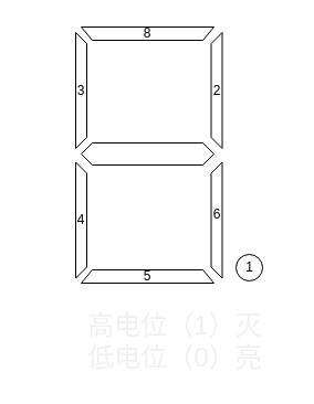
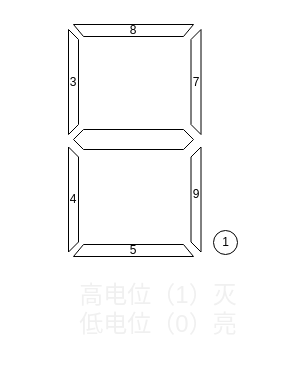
  <mxCell id="0" />
  <mxCell id="1" parent="0" />
  <mxCell id="2" value="" style="shape=trapezoid;perimeter=trapezoidPerimeter;whiteSpace=wrap;html=1;fixedSize=1;size=10;rotation=-180;" parent="1" vertex="1"><mxGeometry x="73" y="24" width="120" height="12" as="geometry" /></mxCell>
  <mxCell id="3" value="" style="shape=trapezoid;perimeter=trapezoidPerimeter;whiteSpace=wrap;html=1;fixedSize=1;size=10;rotation=90;" parent="1" vertex="1"><mxGeometry x="20.5" y="76.5" width="105" height="10" as="geometry" /></mxCell>
  <mxCell id="4" value="" style="shape=trapezoid;perimeter=trapezoidPerimeter;whiteSpace=wrap;html=1;fixedSize=1;size=10;rotation=90;" parent="1" vertex="1"><mxGeometry x="20.5" y="194" width="105" height="10" as="geometry" /></mxCell>
  <mxCell id="5" value="" style="shape=trapezoid;perimeter=trapezoidPerimeter;whiteSpace=wrap;html=1;fixedSize=1;size=10;rotation=-90;" parent="1" vertex="1"><mxGeometry x="143" y="76.5" width="105" height="10" as="geometry" /></mxCell>
  <mxCell id="6" value="" style="shape=trapezoid;perimeter=trapezoidPerimeter;whiteSpace=wrap;html=1;fixedSize=1;size=10;rotation=-90;" parent="1" vertex="1"><mxGeometry x="143" y="194" width="105" height="10" as="geometry" /></mxCell>
  <mxCell id="7" value="" style="shape=trapezoid;perimeter=trapezoidPerimeter;whiteSpace=wrap;html=1;fixedSize=1;size=10;rotation=0;" parent="1" vertex="1"><mxGeometry x="73" y="244" width="120" height="12" as="geometry" /></mxCell>
  <mxCell id="8" value="" style="shape=hexagon;perimeter=hexagonPerimeter2;whiteSpace=wrap;html=1;fixedSize=1;size=10;" parent="1" vertex="1"><mxGeometry x="73" y="129" width="120" height="20" as="geometry" /></mxCell>
  <mxCell id="9" value="" style="ellipse;whiteSpace=wrap;html=1;aspect=fixed;" parent="1" vertex="1"><mxGeometry x="213" y="230" width="24" height="24" as="geometry" /></mxCell>
  <mxCell id="10" value="1" style="text;html=1;strokeColor=none;fillColor=none;align=center;verticalAlign=middle;whiteSpace=wrap;rounded=0;" parent="1" vertex="1"><mxGeometry x="208" y="232" width="35" height="20" as="geometry" /></mxCell>
  <mxCell id="11" value="8" style="text;html=1;strokeColor=none;fillColor=none;align=center;verticalAlign=middle;whiteSpace=wrap;rounded=0;" parent="1" vertex="1"><mxGeometry x="113" y="20" width="40" height="20" as="geometry" /></mxCell>
- <mxCell id="12" value="2" style="text;html=1;strokeColor=none;fillColor=none;align=center;verticalAlign=middle;whiteSpace=wrap;rounded=0;" parent="1" vertex="1"><mxGeometry x="175.5" y="71.5" width="40" height="20" as="geometry" /></mxCell>
+ <mxCell id="12" value="7" style="text;html=1;strokeColor=none;fillColor=none;align=center;verticalAlign=middle;whiteSpace=wrap;rounded=0;" parent="1" vertex="1"><mxGeometry x="175.5" y="71.5" width="40" height="20" as="geometry" /></mxCell>
  <mxCell id="13" value="3" style="text;html=1;strokeColor=none;fillColor=none;align=center;verticalAlign=middle;whiteSpace=wrap;rounded=0;" parent="1" vertex="1"><mxGeometry x="53" y="71.5" width="40" height="20" as="geometry" /></mxCell>
  <mxCell id="14" value="4" style="text;html=1;strokeColor=none;fillColor=none;align=center;verticalAlign=middle;whiteSpace=wrap;rounded=0;" parent="1" vertex="1"><mxGeometry x="53" y="189" width="40" height="20" as="geometry" /></mxCell>
  <mxCell id="15" value="5" style="text;html=1;strokeColor=none;fillColor=none;align=center;verticalAlign=middle;whiteSpace=wrap;rounded=0;" parent="1" vertex="1"><mxGeometry x="113" y="240" width="40" height="20" as="geometry" /></mxCell>
- <mxCell id="16" value="6" style="text;html=1;strokeColor=none;fillColor=none;align=center;verticalAlign=middle;whiteSpace=wrap;rounded=0;" parent="1" vertex="1"><mxGeometry x="175.5" y="184" width="40" height="20" as="geometry" /></mxCell>
+ <mxCell id="16" value="9" style="text;html=1;strokeColor=none;fillColor=none;align=center;verticalAlign=middle;whiteSpace=wrap;rounded=0;" parent="1" vertex="1"><mxGeometry x="175.5" y="184" width="40" height="20" as="geometry" /></mxCell>
  <mxCell id="17" value="高电位（1）灭&lt;br&gt;低电位（0）亮" style="text;html=1;strokeColor=none;fillColor=none;align=center;verticalAlign=middle;whiteSpace=wrap;rounded=0;fontSize=24;fontColor=#F0F0F0;" parent="1" vertex="1"><mxGeometry x="54.25" y="274" width="207.5" height="70" as="geometry" /></mxCell>
